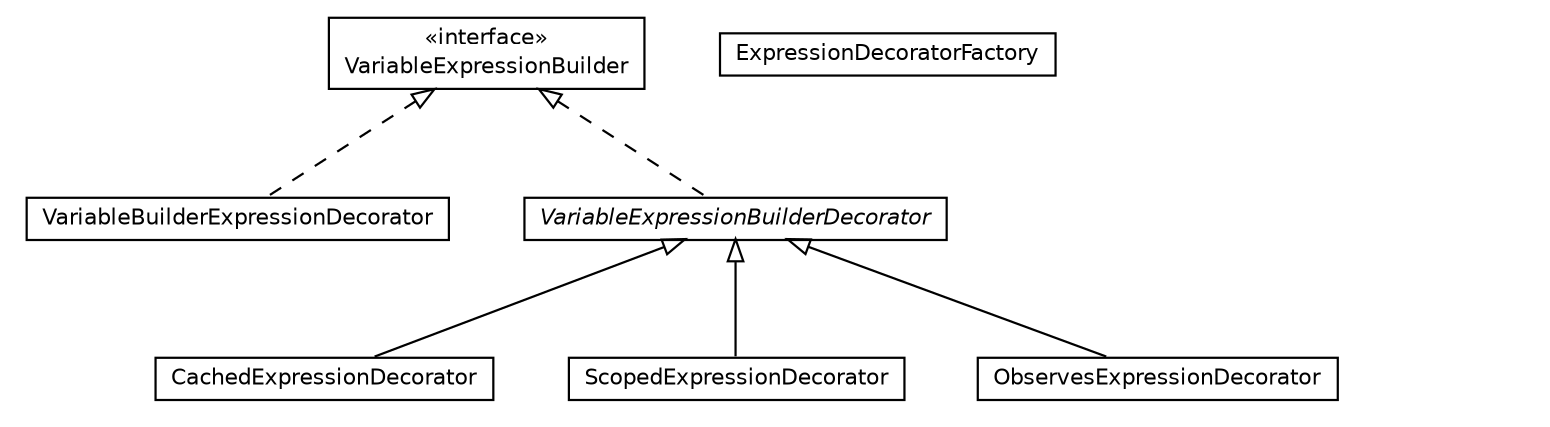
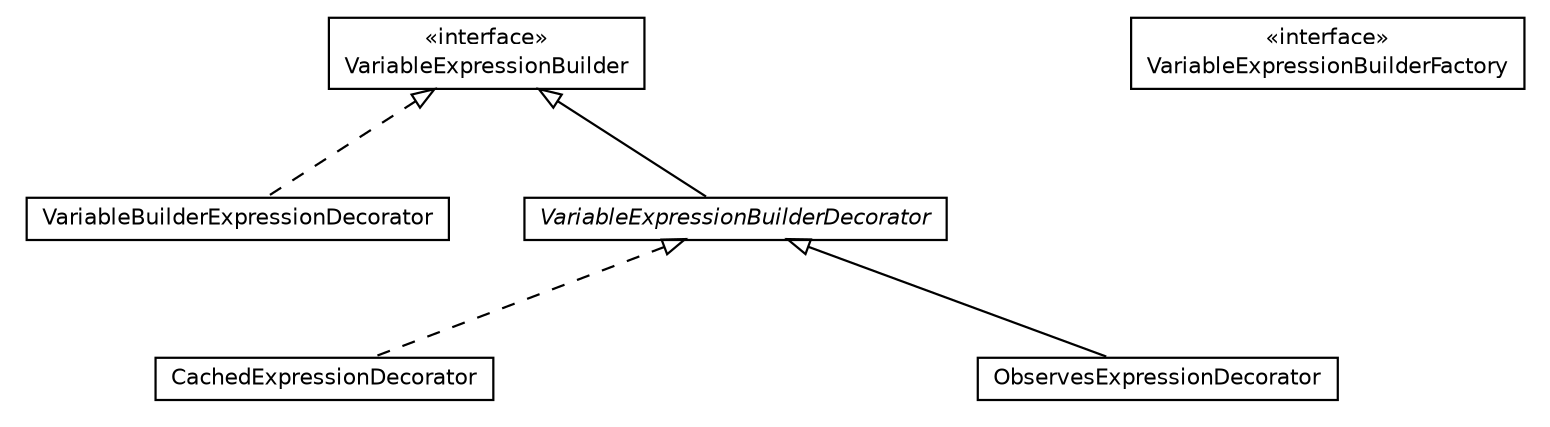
  digraph {
    nodesep=0.25
    ranksep=0.5
    node [fontcolor=black fontname=Helvetica fontsize=10.0 shape=plaintext]
    edge [arrowtail=empty dir=back fontname=Helvetica fontsize=10 headport=p labelfontname=Helvetica labelfontsize=10 tailport=p]
    n1 [label=<<table title="org.androidtransfuse.gen.variableDecorator.CachedExpressionDecorator" border="0" cellborder="1" cellspacing="0" cellpadding="2" port="p" href="./CachedExpressionDecorator.html"> 		<tr><td><table border="0" cellspacing="0" cellpadding="1"> <tr><td align="center" balign="center"> CachedExpressionDecorator </td></tr> 		</table></td></tr> 		</table>>]
    n2 [label=<<table title="org.androidtransfuse.gen.variableDecorator.VariableExpressionBuilder" border="0" cellborder="1" cellspacing="0" cellpadding="2" port="p" href="./VariableExpressionBuilder.html"> 		<tr><td><table border="0" cellspacing="0" cellpadding="1"> <tr><td align="center" balign="center"> &#171;interface&#187; </td></tr> <tr><td align="center" balign="center"> VariableExpressionBuilder </td></tr> 		</table></td></tr> 		</table>>]
    n3 [label=<<table title="org.androidtransfuse.gen.variableDecorator.VariableBuilderExpressionDecorator" border="0" cellborder="1" cellspacing="0" cellpadding="2" port="p" href="./VariableBuilderExpressionDecorator.html"> 		<tr><td><table border="0" cellspacing="0" cellpadding="1"> <tr><td align="center" balign="center"> VariableBuilderExpressionDecorator </td></tr> 		</table></td></tr> 		</table>>]
    n4 [label=<<table title="org.androidtransfuse.gen.variableDecorator.VariableExpressionBuilderDecorator" border="0" cellborder="1" cellspacing="0" cellpadding="2" port="p" href="./VariableExpressionBuilderDecorator.html"> 		<tr><td><table border="0" cellspacing="0" cellpadding="1"> <tr><td align="center" balign="center"><font face="Helvetica-Oblique"> VariableExpressionBuilderDecorator </font></td></tr> 		</table></td></tr> 		</table>>]
-   n5 [label=<<table title="org.androidtransfuse.gen.variableDecorator.ScopedExpressionDecorator" border="0" cellborder="1" cellspacing="0" cellpadding="2" port="p" href="./ScopedExpressionDecorator.html"> 		<tr><td><table border="0" cellspacing="0" cellpadding="1"> <tr><td align="center" balign="center"> ScopedExpressionDecorator </td></tr> 		</table></td></tr> 		</table>>]
    n6 [label=<<table title="org.androidtransfuse.gen.variableDecorator.ObservesExpressionDecorator" border="0" cellborder="1" cellspacing="0" cellpadding="2" port="p" href="./ObservesExpressionDecorator.html"> 		<tr><td><table border="0" cellspacing="0" cellpadding="1"> <tr><td align="center" balign="center"> ObservesExpressionDecorator </td></tr> 		</table></td></tr> 		</table>>]
-   n7 [label=<<table title="org.androidtransfuse.gen.variableDecorator.ExpressionDecoratorFactory" border="0" cellborder="1" cellspacing="0" cellpadding="2" port="p" href="./ExpressionDecoratorFactory.html"> 		<tr><td><table border="0" cellspacing="0" cellpadding="1"> <tr><td align="center" balign="center"> ExpressionDecoratorFactory </td></tr> 		</table></td></tr> 		</table>>]
+   n8 [label=<<table title="org.androidtransfuse.gen.variableDecorator.VariableExpressionBuilderFactory" border="0" cellborder="1" cellspacing="0" cellpadding="2" port="p" href="./VariableExpressionBuilderFactory.html"> 		<tr><td><table border="0" cellspacing="0" cellpadding="1"> <tr><td align="center" balign="center"> &#171;interface&#187; </td></tr> <tr><td align="center" balign="center"> VariableExpressionBuilderFactory </td></tr> 		</table></td></tr> 		</table>>]
    n2 -> n3 [style=dashed]
-   n2 -> n4 [style=dashed]
-   n4 -> n1
-   n4 -> n5
+   n2 -> n4 [style=solid]
+   n4 -> n1 [style=dashed]
    n4 -> n6
  }
